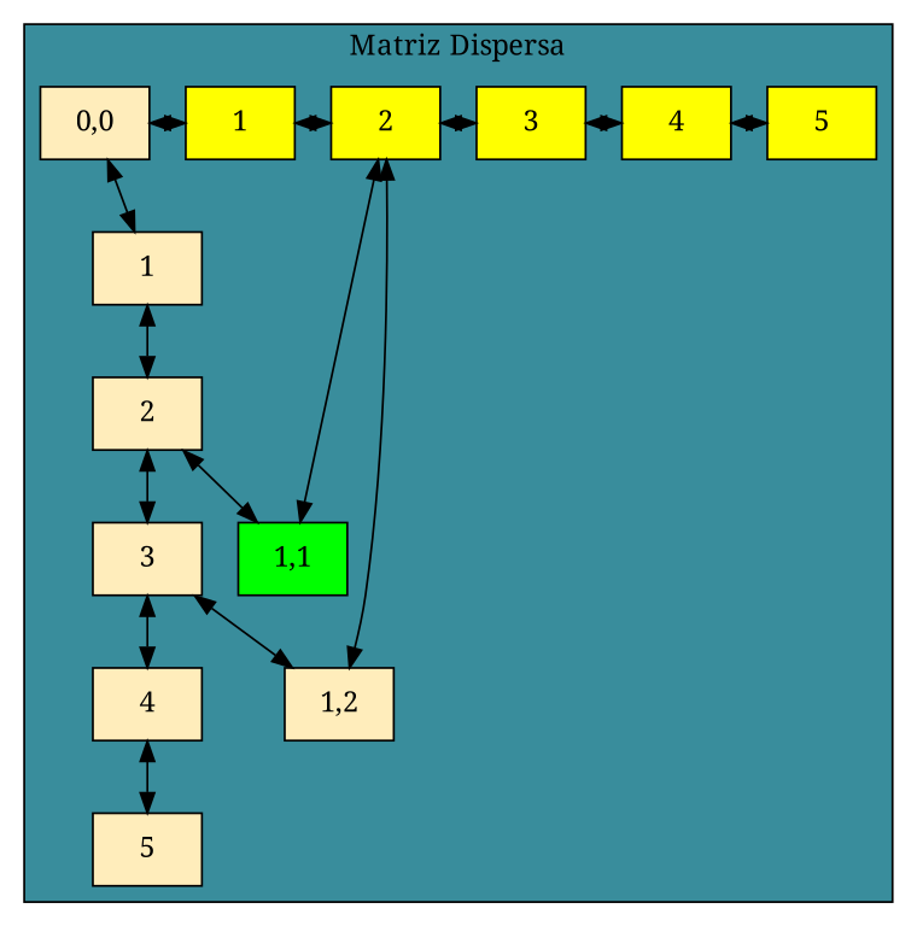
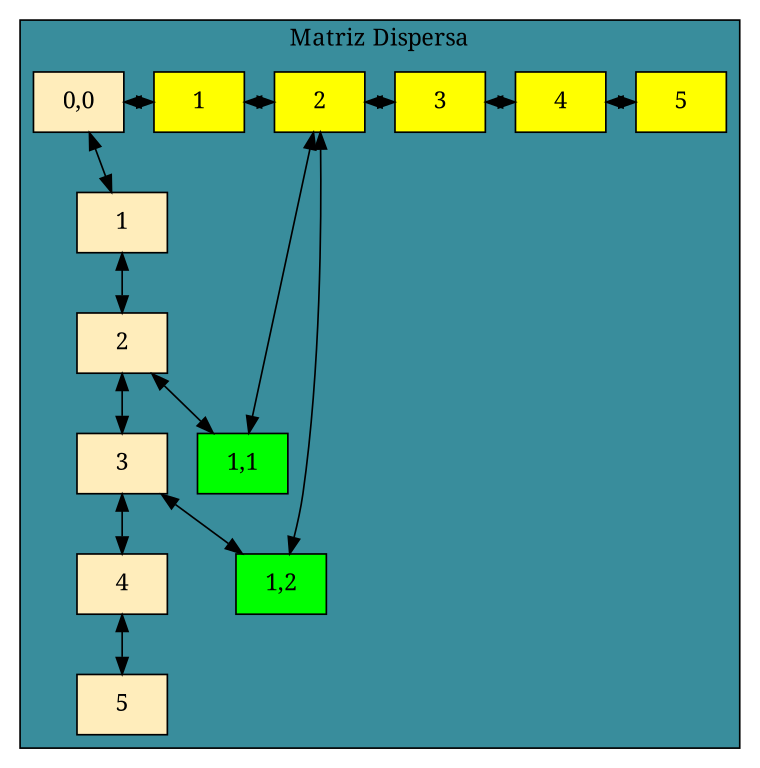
  digraph {
    fontname="Noto Serif"
    node [fillcolor="#FFEDBB" shape=box style=filled fontname="Noto Serif" group=1]
    edge [dir=both fontname="Noto Serif"]
    n1 [label="0,0" group=""]
    n2 [fillcolor=yellow group=2 label=1]
    n3 [fillcolor=yellow group=3 label=2]
    n4 [fillcolor=yellow group=4 label=3]
    n5 [fillcolor=yellow group=5 label=4]
    n6 [fillcolor=yellow group=6 label=5]
    n7 [label=1]
    n8 [label=2]
    n9 [label=3]
    n10 [fillcolor=green group=2 label="1,1"]
    n11 [label=4]
-   n12 [group=4 label="1,2"]
+   n12 [fillcolor=green group=4 label="1,2"]
    n13 [label=5]
    subgraph cluster_1 {
      bgcolor="#398D9C"
      label="Matriz Dispersa"
      n7
      n8
      n9
      n10
      n11
      n12
      n13
      subgraph sub_2 {
        bgcolor="#398D9C"
        label="Matriz Dispersa"
        rank=same
        n1
        n2
        n3
        n4
        n5
        n6
      }
    }
    n1 -> n2
    n1 -> n7
    n2 -> n3
    n3 -> n4
    n3 -> n10
    n3 -> n12
    n4 -> n5
    n5 -> n6
    n7 -> n8
    n8 -> n9
    n8 -> n10
    n9 -> n11
    n9 -> n12
    n11 -> n13
  }
